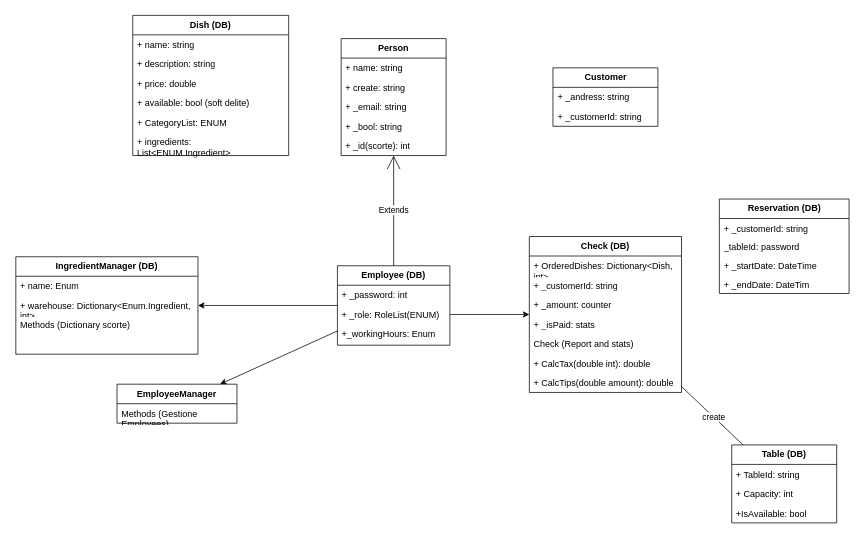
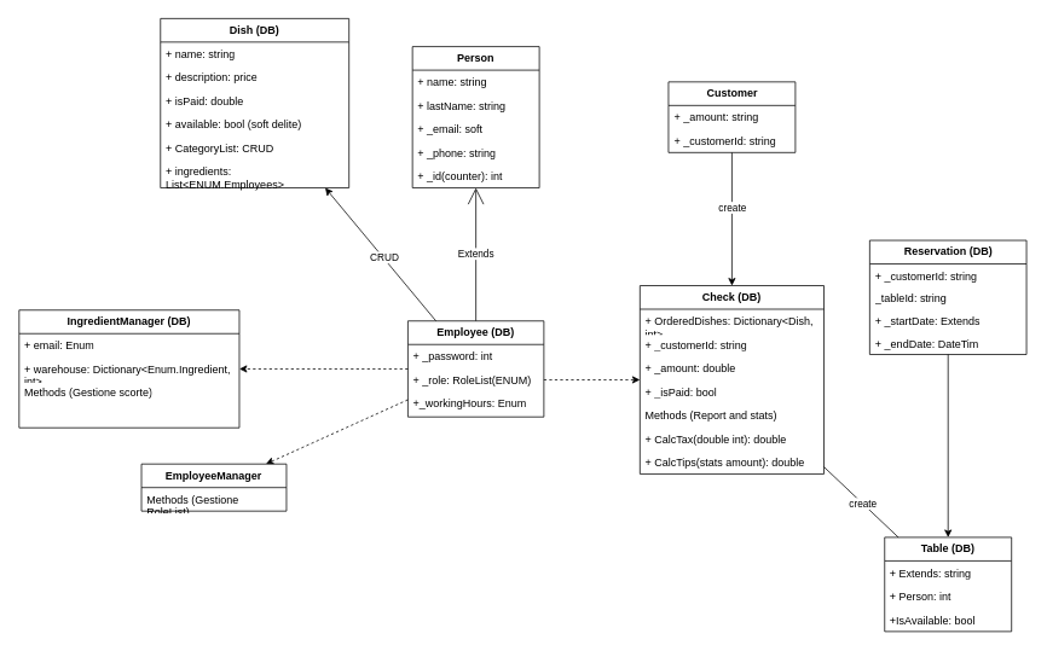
  <mxCell id="0" />
  <mxCell id="1" parent="0" />
  <mxCell id="2" value="&lt;b&gt;Person&lt;/b&gt;" style="swimlane;fontStyle=0;childLayout=stackLayout;horizontal=1;startSize=26;fillColor=none;horizontalStack=0;resizeParent=1;resizeParentMax=0;resizeLast=0;collapsible=1;marginBottom=0;whiteSpace=wrap;html=1;" parent="1" vertex="1"><mxGeometry x="454" y="51" width="140" height="156" as="geometry" /></mxCell>
  <mxCell id="3" value="+ name: string" style="text;strokeColor=none;fillColor=none;align=left;verticalAlign=top;spacingLeft=4;spacingRight=4;overflow=hidden;rotatable=0;points=[[0,0.5],[1,0.5]];portConstraint=eastwest;whiteSpace=wrap;html=1;" parent="2" vertex="1"><mxGeometry y="26" width="140" height="26" as="geometry" /></mxCell>
- <mxCell id="4" value="+ create: string" style="text;strokeColor=none;fillColor=none;align=left;verticalAlign=top;spacingLeft=4;spacingRight=4;overflow=hidden;rotatable=0;points=[[0,0.5],[1,0.5]];portConstraint=eastwest;whiteSpace=wrap;html=1;" parent="2" vertex="1"><mxGeometry y="52" width="140" height="26" as="geometry" /></mxCell>
- <mxCell id="5" value="+ _email: string" style="text;strokeColor=none;fillColor=none;align=left;verticalAlign=top;spacingLeft=4;spacingRight=4;overflow=hidden;rotatable=0;points=[[0,0.5],[1,0.5]];portConstraint=eastwest;whiteSpace=wrap;html=1;" parent="2" vertex="1"><mxGeometry y="78" width="140" height="26" as="geometry" /></mxCell>
- <mxCell id="6" value="+ _bool: string" style="text;strokeColor=none;fillColor=none;align=left;verticalAlign=top;spacingLeft=4;spacingRight=4;overflow=hidden;rotatable=0;points=[[0,0.5],[1,0.5]];portConstraint=eastwest;whiteSpace=wrap;html=1;" parent="2" vertex="1"><mxGeometry y="104" width="140" height="26" as="geometry" /></mxCell>
- <mxCell id="7" value="+ _id(scorte): int" style="text;strokeColor=none;fillColor=none;align=left;verticalAlign=top;spacingLeft=4;spacingRight=4;overflow=hidden;rotatable=0;points=[[0,0.5],[1,0.5]];portConstraint=eastwest;whiteSpace=wrap;html=1;" parent="2" vertex="1"><mxGeometry y="130" width="140" height="26" as="geometry" /></mxCell>
- <mxCell id="10" style="rounded=0;orthogonalLoop=1;jettySize=auto;html=1;" parent="1" source="12" target="53" edge="1"><mxGeometry relative="1" as="geometry" /></mxCell>
- <mxCell id="11" style="edgeStyle=orthogonalEdgeStyle;rounded=0;orthogonalLoop=1;jettySize=auto;html=1;" parent="1" source="12" target="48" edge="1"><mxGeometry relative="1" as="geometry" /></mxCell>
+ <mxCell id="4" value="+ lastName: string" style="text;strokeColor=none;fillColor=none;align=left;verticalAlign=top;spacingLeft=4;spacingRight=4;overflow=hidden;rotatable=0;points=[[0,0.5],[1,0.5]];portConstraint=eastwest;whiteSpace=wrap;html=1;" parent="2" vertex="1"><mxGeometry y="52" width="140" height="26" as="geometry" /></mxCell>
+ <mxCell id="5" value="+ _email: soft" style="text;strokeColor=none;fillColor=none;align=left;verticalAlign=top;spacingLeft=4;spacingRight=4;overflow=hidden;rotatable=0;points=[[0,0.5],[1,0.5]];portConstraint=eastwest;whiteSpace=wrap;html=1;" parent="2" vertex="1"><mxGeometry y="78" width="140" height="26" as="geometry" /></mxCell>
+ <mxCell id="6" value="+ _phone: string" style="text;strokeColor=none;fillColor=none;align=left;verticalAlign=top;spacingLeft=4;spacingRight=4;overflow=hidden;rotatable=0;points=[[0,0.5],[1,0.5]];portConstraint=eastwest;whiteSpace=wrap;html=1;" parent="2" vertex="1"><mxGeometry y="104" width="140" height="26" as="geometry" /></mxCell>
+ <mxCell id="7" value="+ _id(counter): int" style="text;strokeColor=none;fillColor=none;align=left;verticalAlign=top;spacingLeft=4;spacingRight=4;overflow=hidden;rotatable=0;points=[[0,0.5],[1,0.5]];portConstraint=eastwest;whiteSpace=wrap;html=1;" parent="2" vertex="1"><mxGeometry y="130" width="140" height="26" as="geometry" /></mxCell>
+ <mxCell id="8" style="rounded=0;orthogonalLoop=1;jettySize=auto;html=1;" parent="1" source="12" target="41" edge="1"><mxGeometry relative="1" as="geometry" /></mxCell>
+ <mxCell id="9" value="CRUD" style="edgeLabel;html=1;align=center;verticalAlign=middle;resizable=0;points=[];" parent="8" vertex="1" connectable="0"><mxGeometry x="-0.048" y="-1" relative="1" as="geometry"><mxPoint as="offset" /></mxGeometry></mxCell>
+ <mxCell id="10" style="rounded=0;orthogonalLoop=1;jettySize=auto;html=1;dashed=1;" parent="1" source="12" target="53" edge="1"><mxGeometry relative="1" as="geometry" /></mxCell>
+ <mxCell id="11" style="edgeStyle=orthogonalEdgeStyle;rounded=0;orthogonalLoop=1;jettySize=auto;html=1;dashed=1;" parent="1" source="12" target="48" edge="1"><mxGeometry relative="1" as="geometry" /></mxCell>
  <mxCell id="12" value="&lt;b&gt;Employee (DB)&lt;/b&gt;" style="swimlane;fontStyle=0;childLayout=stackLayout;horizontal=1;startSize=26;fillColor=none;horizontalStack=0;resizeParent=1;resizeParentMax=0;resizeLast=0;collapsible=1;marginBottom=0;whiteSpace=wrap;html=1;" parent="1" vertex="1"><mxGeometry x="449" y="354" width="150" height="106" as="geometry" /></mxCell>
  <mxCell id="13" value="+ _password: int" style="text;strokeColor=none;fillColor=none;align=left;verticalAlign=top;spacingLeft=4;spacingRight=4;overflow=hidden;rotatable=0;points=[[0,0.5],[1,0.5]];portConstraint=eastwest;whiteSpace=wrap;html=1;" parent="12" vertex="1"><mxGeometry y="26" width="150" height="26" as="geometry" /></mxCell>
  <mxCell id="14" value="+ _role: RoleList(ENUM)" style="text;strokeColor=none;fillColor=none;align=left;verticalAlign=top;spacingLeft=4;spacingRight=4;overflow=hidden;rotatable=0;points=[[0,0.5],[1,0.5]];portConstraint=eastwest;whiteSpace=wrap;html=1;" parent="12" vertex="1"><mxGeometry y="52" width="150" height="26" as="geometry" /></mxCell>
  <mxCell id="15" value="+_workingHours: Enum" style="text;strokeColor=none;fillColor=none;align=left;verticalAlign=top;spacingLeft=4;spacingRight=4;overflow=hidden;rotatable=0;points=[[0,0.5],[1,0.5]];portConstraint=eastwest;whiteSpace=wrap;html=1;" parent="12" vertex="1"><mxGeometry y="78" width="150" height="28" as="geometry" /></mxCell>
+ <mxCell id="16" style="edgeStyle=orthogonalEdgeStyle;rounded=0;orthogonalLoop=1;jettySize=auto;html=1;" parent="1" source="18" target="33" edge="1"><mxGeometry relative="1" as="geometry" /></mxCell>
+ <mxCell id="17" value="create" style="edgeLabel;html=1;align=center;verticalAlign=middle;resizable=0;points=[];" parent="16" vertex="1" connectable="0"><mxGeometry x="-0.179" relative="1" as="geometry"><mxPoint as="offset" /></mxGeometry></mxCell>
  <mxCell id="18" value="&lt;b&gt;Customer&lt;/b&gt;" style="swimlane;fontStyle=0;childLayout=stackLayout;horizontal=1;startSize=26;fillColor=none;horizontalStack=0;resizeParent=1;resizeParentMax=0;resizeLast=0;collapsible=1;marginBottom=0;whiteSpace=wrap;html=1;" parent="1" vertex="1"><mxGeometry x="736.5" y="90" width="140" height="78" as="geometry" /></mxCell>
- <mxCell id="19" value="+ _andress: string" style="text;strokeColor=none;fillColor=none;align=left;verticalAlign=top;spacingLeft=4;spacingRight=4;overflow=hidden;rotatable=0;points=[[0,0.5],[1,0.5]];portConstraint=eastwest;whiteSpace=wrap;html=1;" parent="18" vertex="1"><mxGeometry y="26" width="140" height="26" as="geometry" /></mxCell>
+ <mxCell id="19" value="+ _amount: string" style="text;strokeColor=none;fillColor=none;align=left;verticalAlign=top;spacingLeft=4;spacingRight=4;overflow=hidden;rotatable=0;points=[[0,0.5],[1,0.5]];portConstraint=eastwest;whiteSpace=wrap;html=1;" parent="18" vertex="1"><mxGeometry y="26" width="140" height="26" as="geometry" /></mxCell>
  <mxCell id="20" value="+ _customerId: string" style="text;strokeColor=none;fillColor=none;align=left;verticalAlign=top;spacingLeft=4;spacingRight=4;overflow=hidden;rotatable=0;points=[[0,0.5],[1,0.5]];portConstraint=eastwest;whiteSpace=wrap;html=1;" vertex="1" parent="18"><mxGeometry y="52" width="140" height="26" as="geometry" /></mxCell>
+ <mxCell id="21" style="edgeStyle=orthogonalEdgeStyle;rounded=0;orthogonalLoop=1;jettySize=auto;html=1;" parent="1" source="22" target="29" edge="1"><mxGeometry relative="1" as="geometry" /></mxCell>
  <mxCell id="22" value="&lt;b&gt;Reservation (DB)&lt;/b&gt;" style="swimlane;fontStyle=0;childLayout=stackLayout;horizontal=1;startSize=26;fillColor=none;horizontalStack=0;resizeParent=1;resizeParentMax=0;resizeLast=0;collapsible=1;marginBottom=0;whiteSpace=wrap;html=1;" parent="1" vertex="1"><mxGeometry x="958.5" y="265" width="173" height="126" as="geometry" /></mxCell>
  <mxCell id="23" value="+ _customerId: string" style="text;strokeColor=none;fillColor=none;align=left;verticalAlign=top;spacingLeft=4;spacingRight=4;overflow=hidden;rotatable=0;points=[[0,0.5],[1,0.5]];portConstraint=eastwest;whiteSpace=wrap;html=1;" parent="22" vertex="1"><mxGeometry y="26" width="173" height="25" as="geometry" /></mxCell>
- <mxCell id="24" value="_tableId: password" style="text;strokeColor=none;fillColor=none;align=left;verticalAlign=top;spacingLeft=4;spacingRight=4;overflow=hidden;rotatable=0;points=[[0,0.5],[1,0.5]];portConstraint=eastwest;whiteSpace=wrap;html=1;" parent="22" vertex="1"><mxGeometry y="51" width="173" height="25" as="geometry" /></mxCell>
- <mxCell id="25" value="+ _startDate: DateTime" style="text;strokeColor=none;fillColor=none;align=left;verticalAlign=top;spacingLeft=4;spacingRight=4;overflow=hidden;rotatable=0;points=[[0,0.5],[1,0.5]];portConstraint=eastwest;whiteSpace=wrap;html=1;" parent="22" vertex="1"><mxGeometry y="76" width="173" height="25" as="geometry" /></mxCell>
+ <mxCell id="24" value="_tableId: string" style="text;strokeColor=none;fillColor=none;align=left;verticalAlign=top;spacingLeft=4;spacingRight=4;overflow=hidden;rotatable=0;points=[[0,0.5],[1,0.5]];portConstraint=eastwest;whiteSpace=wrap;html=1;" parent="22" vertex="1"><mxGeometry y="51" width="173" height="25" as="geometry" /></mxCell>
+ <mxCell id="25" value="+ _startDate: Extends" style="text;strokeColor=none;fillColor=none;align=left;verticalAlign=top;spacingLeft=4;spacingRight=4;overflow=hidden;rotatable=0;points=[[0,0.5],[1,0.5]];portConstraint=eastwest;whiteSpace=wrap;html=1;" parent="22" vertex="1"><mxGeometry y="76" width="173" height="25" as="geometry" /></mxCell>
  <mxCell id="26" value="+ _endDate: DateTim" style="text;strokeColor=none;fillColor=none;align=left;verticalAlign=top;spacingLeft=4;spacingRight=4;overflow=hidden;rotatable=0;points=[[0,0.5],[1,0.5]];portConstraint=eastwest;whiteSpace=wrap;html=1;" parent="22" vertex="1"><mxGeometry y="101" width="173" height="25" as="geometry" /></mxCell>
  <mxCell id="27" style="rounded=0;orthogonalLoop=1;jettySize=auto;html=1;endArrow=none;" parent="1" source="29" target="33" edge="1"><mxGeometry relative="1" as="geometry" /></mxCell>
  <mxCell id="28" value="create" style="edgeLabel;html=1;align=center;verticalAlign=middle;resizable=0;points=[];" parent="27" vertex="1" connectable="0"><mxGeometry x="-0.05" relative="1" as="geometry"><mxPoint as="offset" /></mxGeometry></mxCell>
  <mxCell id="29" value="&lt;b&gt;Table (DB)&lt;/b&gt;" style="swimlane;fontStyle=0;childLayout=stackLayout;horizontal=1;startSize=26;fillColor=none;horizontalStack=0;resizeParent=1;resizeParentMax=0;resizeLast=0;collapsible=1;marginBottom=0;whiteSpace=wrap;html=1;" parent="1" vertex="1"><mxGeometry x="975" y="593" width="140" height="104" as="geometry" /></mxCell>
- <mxCell id="30" value="+ TableId: string" style="text;strokeColor=none;fillColor=none;align=left;verticalAlign=top;spacingLeft=4;spacingRight=4;overflow=hidden;rotatable=0;points=[[0,0.5],[1,0.5]];portConstraint=eastwest;whiteSpace=wrap;html=1;" parent="29" vertex="1"><mxGeometry y="26" width="140" height="26" as="geometry" /></mxCell>
- <mxCell id="31" value="+ Capacity: int" style="text;strokeColor=none;fillColor=none;align=left;verticalAlign=top;spacingLeft=4;spacingRight=4;overflow=hidden;rotatable=0;points=[[0,0.5],[1,0.5]];portConstraint=eastwest;whiteSpace=wrap;html=1;" parent="29" vertex="1"><mxGeometry y="52" width="140" height="26" as="geometry" /></mxCell>
+ <mxCell id="30" value="+ Extends: string" style="text;strokeColor=none;fillColor=none;align=left;verticalAlign=top;spacingLeft=4;spacingRight=4;overflow=hidden;rotatable=0;points=[[0,0.5],[1,0.5]];portConstraint=eastwest;whiteSpace=wrap;html=1;" parent="29" vertex="1"><mxGeometry y="26" width="140" height="26" as="geometry" /></mxCell>
+ <mxCell id="31" value="+ Person: int" style="text;strokeColor=none;fillColor=none;align=left;verticalAlign=top;spacingLeft=4;spacingRight=4;overflow=hidden;rotatable=0;points=[[0,0.5],[1,0.5]];portConstraint=eastwest;whiteSpace=wrap;html=1;" parent="29" vertex="1"><mxGeometry y="52" width="140" height="26" as="geometry" /></mxCell>
  <mxCell id="32" value="+IsAvailable: bool" style="text;strokeColor=none;fillColor=none;align=left;verticalAlign=top;spacingLeft=4;spacingRight=4;overflow=hidden;rotatable=0;points=[[0,0.5],[1,0.5]];portConstraint=eastwest;whiteSpace=wrap;html=1;" vertex="1" parent="29"><mxGeometry y="78" width="140" height="26" as="geometry" /></mxCell>
  <mxCell id="33" value="&lt;b&gt;Check (DB)&lt;/b&gt;" style="swimlane;fontStyle=0;childLayout=stackLayout;horizontal=1;startSize=26;fillColor=none;horizontalStack=0;resizeParent=1;resizeParentMax=0;resizeLast=0;collapsible=1;marginBottom=0;whiteSpace=wrap;html=1;" parent="1" vertex="1"><mxGeometry x="705" y="315" width="203" height="208" as="geometry" /></mxCell>
  <mxCell id="34" value="+ OrderedDishes: Dictionary&amp;lt;Dish, int&amp;gt;" style="text;strokeColor=none;fillColor=none;align=left;verticalAlign=top;spacingLeft=4;spacingRight=4;overflow=hidden;rotatable=0;points=[[0,0.5],[1,0.5]];portConstraint=eastwest;whiteSpace=wrap;html=1;" parent="33" vertex="1"><mxGeometry y="26" width="203" height="26" as="geometry" /></mxCell>
  <mxCell id="35" value="+ _customerId: string" style="text;strokeColor=none;fillColor=none;align=left;verticalAlign=top;spacingLeft=4;spacingRight=4;overflow=hidden;rotatable=0;points=[[0,0.5],[1,0.5]];portConstraint=eastwest;whiteSpace=wrap;html=1;" vertex="1" parent="33"><mxGeometry y="52" width="203" height="26" as="geometry" /></mxCell>
- <mxCell id="36" value="+ _amount: counter" style="text;strokeColor=none;fillColor=none;align=left;verticalAlign=top;spacingLeft=4;spacingRight=4;overflow=hidden;rotatable=0;points=[[0,0.5],[1,0.5]];portConstraint=eastwest;whiteSpace=wrap;html=1;" vertex="1" parent="33"><mxGeometry y="78" width="203" height="26" as="geometry" /></mxCell>
- <mxCell id="37" value="+ _isPaid: stats" style="text;strokeColor=none;fillColor=none;align=left;verticalAlign=top;spacingLeft=4;spacingRight=4;overflow=hidden;rotatable=0;points=[[0,0.5],[1,0.5]];portConstraint=eastwest;whiteSpace=wrap;html=1;" vertex="1" parent="33"><mxGeometry y="104" width="203" height="26" as="geometry" /></mxCell>
- <mxCell id="38" value="Check (Report and stats)" style="text;strokeColor=none;fillColor=none;align=left;verticalAlign=top;spacingLeft=4;spacingRight=4;overflow=hidden;rotatable=0;points=[[0,0.5],[1,0.5]];portConstraint=eastwest;whiteSpace=wrap;html=1;" parent="33" vertex="1"><mxGeometry y="130" width="203" height="26" as="geometry" /></mxCell>
+ <mxCell id="36" value="+ _amount: double" style="text;strokeColor=none;fillColor=none;align=left;verticalAlign=top;spacingLeft=4;spacingRight=4;overflow=hidden;rotatable=0;points=[[0,0.5],[1,0.5]];portConstraint=eastwest;whiteSpace=wrap;html=1;" vertex="1" parent="33"><mxGeometry y="78" width="203" height="26" as="geometry" /></mxCell>
+ <mxCell id="37" value="+ _isPaid: bool" style="text;strokeColor=none;fillColor=none;align=left;verticalAlign=top;spacingLeft=4;spacingRight=4;overflow=hidden;rotatable=0;points=[[0,0.5],[1,0.5]];portConstraint=eastwest;whiteSpace=wrap;html=1;" vertex="1" parent="33"><mxGeometry y="104" width="203" height="26" as="geometry" /></mxCell>
+ <mxCell id="38" value="Methods (Report and stats)" style="text;strokeColor=none;fillColor=none;align=left;verticalAlign=top;spacingLeft=4;spacingRight=4;overflow=hidden;rotatable=0;points=[[0,0.5],[1,0.5]];portConstraint=eastwest;whiteSpace=wrap;html=1;" parent="33" vertex="1"><mxGeometry y="130" width="203" height="26" as="geometry" /></mxCell>
  <mxCell id="39" value="+ CalcTax(double int): double" style="text;strokeColor=none;fillColor=none;align=left;verticalAlign=top;spacingLeft=4;spacingRight=4;overflow=hidden;rotatable=0;points=[[0,0.5],[1,0.5]];portConstraint=eastwest;whiteSpace=wrap;html=1;" parent="33" vertex="1"><mxGeometry y="156" width="203" height="26" as="geometry" /></mxCell>
- <mxCell id="40" value="+ CalcTips(double amount): double" style="text;strokeColor=none;fillColor=none;align=left;verticalAlign=top;spacingLeft=4;spacingRight=4;overflow=hidden;rotatable=0;points=[[0,0.5],[1,0.5]];portConstraint=eastwest;whiteSpace=wrap;html=1;" vertex="1" parent="33"><mxGeometry y="182" width="203" height="26" as="geometry" /></mxCell>
+ <mxCell id="40" value="+ CalcTips(stats amount): double" style="text;strokeColor=none;fillColor=none;align=left;verticalAlign=top;spacingLeft=4;spacingRight=4;overflow=hidden;rotatable=0;points=[[0,0.5],[1,0.5]];portConstraint=eastwest;whiteSpace=wrap;html=1;" vertex="1" parent="33"><mxGeometry y="182" width="203" height="26" as="geometry" /></mxCell>
  <mxCell id="41" value="&lt;b&gt;Dish (DB)&lt;/b&gt;" style="swimlane;fontStyle=0;childLayout=stackLayout;horizontal=1;startSize=26;fillColor=none;horizontalStack=0;resizeParent=1;resizeParentMax=0;resizeLast=0;collapsible=1;marginBottom=0;whiteSpace=wrap;html=1;" parent="1" vertex="1"><mxGeometry x="176" y="20" width="208" height="187" as="geometry" /></mxCell>
  <mxCell id="42" value="+ name: string" style="text;strokeColor=none;fillColor=none;align=left;verticalAlign=top;spacingLeft=4;spacingRight=4;overflow=hidden;rotatable=0;points=[[0,0.5],[1,0.5]];portConstraint=eastwest;whiteSpace=wrap;html=1;" parent="41" vertex="1"><mxGeometry y="26" width="208" height="26" as="geometry" /></mxCell>
- <mxCell id="43" value="+ description: string" style="text;strokeColor=none;fillColor=none;align=left;verticalAlign=top;spacingLeft=4;spacingRight=4;overflow=hidden;rotatable=0;points=[[0,0.5],[1,0.5]];portConstraint=eastwest;whiteSpace=wrap;html=1;" parent="41" vertex="1"><mxGeometry y="52" width="208" height="26" as="geometry" /></mxCell>
- <mxCell id="44" value="+ price: double" style="text;strokeColor=none;fillColor=none;align=left;verticalAlign=top;spacingLeft=4;spacingRight=4;overflow=hidden;rotatable=0;points=[[0,0.5],[1,0.5]];portConstraint=eastwest;whiteSpace=wrap;html=1;" parent="41" vertex="1"><mxGeometry y="78" width="208" height="26" as="geometry" /></mxCell>
+ <mxCell id="43" value="+ description: price" style="text;strokeColor=none;fillColor=none;align=left;verticalAlign=top;spacingLeft=4;spacingRight=4;overflow=hidden;rotatable=0;points=[[0,0.5],[1,0.5]];portConstraint=eastwest;whiteSpace=wrap;html=1;" parent="41" vertex="1"><mxGeometry y="52" width="208" height="26" as="geometry" /></mxCell>
+ <mxCell id="44" value="+ isPaid: double" style="text;strokeColor=none;fillColor=none;align=left;verticalAlign=top;spacingLeft=4;spacingRight=4;overflow=hidden;rotatable=0;points=[[0,0.5],[1,0.5]];portConstraint=eastwest;whiteSpace=wrap;html=1;" parent="41" vertex="1"><mxGeometry y="78" width="208" height="26" as="geometry" /></mxCell>
  <mxCell id="45" value="+ available: bool (soft delite)" style="text;strokeColor=none;fillColor=none;align=left;verticalAlign=top;spacingLeft=4;spacingRight=4;overflow=hidden;rotatable=0;points=[[0,0.5],[1,0.5]];portConstraint=eastwest;whiteSpace=wrap;html=1;" parent="41" vertex="1"><mxGeometry y="104" width="208" height="26" as="geometry" /></mxCell>
- <mxCell id="46" value="+ CategoryList: ENUM" style="text;strokeColor=none;fillColor=none;align=left;verticalAlign=top;spacingLeft=4;spacingRight=4;overflow=hidden;rotatable=0;points=[[0,0.5],[1,0.5]];portConstraint=eastwest;whiteSpace=wrap;html=1;" parent="41" vertex="1"><mxGeometry y="130" width="208" height="26" as="geometry" /></mxCell>
- <mxCell id="47" value="+ ingredients: List&amp;lt;ENUM.Ingredient&amp;gt;" style="text;strokeColor=none;fillColor=none;align=left;verticalAlign=top;spacingLeft=4;spacingRight=4;overflow=hidden;rotatable=0;points=[[0,0.5],[1,0.5]];portConstraint=eastwest;whiteSpace=wrap;html=1;" parent="41" vertex="1"><mxGeometry y="156" width="208" height="31" as="geometry" /></mxCell>
+ <mxCell id="46" value="+ CategoryList: CRUD" style="text;strokeColor=none;fillColor=none;align=left;verticalAlign=top;spacingLeft=4;spacingRight=4;overflow=hidden;rotatable=0;points=[[0,0.5],[1,0.5]];portConstraint=eastwest;whiteSpace=wrap;html=1;" parent="41" vertex="1"><mxGeometry y="130" width="208" height="26" as="geometry" /></mxCell>
+ <mxCell id="47" value="+ ingredients: List&amp;lt;ENUM.Employees&amp;gt;" style="text;strokeColor=none;fillColor=none;align=left;verticalAlign=top;spacingLeft=4;spacingRight=4;overflow=hidden;rotatable=0;points=[[0,0.5],[1,0.5]];portConstraint=eastwest;whiteSpace=wrap;html=1;" parent="41" vertex="1"><mxGeometry y="156" width="208" height="31" as="geometry" /></mxCell>
  <mxCell id="48" value="&lt;b&gt;IngredientManager (DB)&lt;br&gt;&lt;/b&gt;" style="swimlane;fontStyle=0;childLayout=stackLayout;horizontal=1;startSize=26;fillColor=none;horizontalStack=0;resizeParent=1;resizeParentMax=0;resizeLast=0;collapsible=1;marginBottom=0;whiteSpace=wrap;html=1;" parent="1" vertex="1"><mxGeometry x="20" y="342" width="243" height="130" as="geometry" /></mxCell>
- <mxCell id="49" value="+ name: Enum" style="text;strokeColor=none;fillColor=none;align=left;verticalAlign=top;spacingLeft=4;spacingRight=4;overflow=hidden;rotatable=0;points=[[0,0.5],[1,0.5]];portConstraint=eastwest;whiteSpace=wrap;html=1;" parent="48" vertex="1"><mxGeometry y="26" width="243" height="26" as="geometry" /></mxCell>
+ <mxCell id="49" value="+ email: Enum" style="text;strokeColor=none;fillColor=none;align=left;verticalAlign=top;spacingLeft=4;spacingRight=4;overflow=hidden;rotatable=0;points=[[0,0.5],[1,0.5]];portConstraint=eastwest;whiteSpace=wrap;html=1;" parent="48" vertex="1"><mxGeometry y="26" width="243" height="26" as="geometry" /></mxCell>
  <mxCell id="50" value="+ warehouse: Dictionary&amp;lt;Enum.Ingredient, int&amp;gt;" style="text;strokeColor=none;fillColor=none;align=left;verticalAlign=top;spacingLeft=4;spacingRight=4;overflow=hidden;rotatable=0;points=[[0,0.5],[1,0.5]];portConstraint=eastwest;whiteSpace=wrap;html=1;" parent="48" vertex="1"><mxGeometry y="52" width="243" height="26" as="geometry" /></mxCell>
- <mxCell id="51" value="Methods (Dictionary scorte)" style="text;strokeColor=none;fillColor=none;align=left;verticalAlign=top;spacingLeft=4;spacingRight=4;overflow=hidden;rotatable=0;points=[[0,0.5],[1,0.5]];portConstraint=eastwest;whiteSpace=wrap;html=1;" parent="48" vertex="1"><mxGeometry y="78" width="243" height="26" as="geometry" /></mxCell>
+ <mxCell id="51" value="Methods (Gestione scorte)" style="text;strokeColor=none;fillColor=none;align=left;verticalAlign=top;spacingLeft=4;spacingRight=4;overflow=hidden;rotatable=0;points=[[0,0.5],[1,0.5]];portConstraint=eastwest;whiteSpace=wrap;html=1;" parent="48" vertex="1"><mxGeometry y="78" width="243" height="26" as="geometry" /></mxCell>
  <mxCell id="52" style="text;strokeColor=none;fillColor=none;align=left;verticalAlign=top;spacingLeft=4;spacingRight=4;overflow=hidden;rotatable=0;points=[[0,0.5],[1,0.5]];portConstraint=eastwest;whiteSpace=wrap;html=1;" parent="48" vertex="1"><mxGeometry y="104" width="243" height="26" as="geometry" /></mxCell>
  <mxCell id="53" value="EmployeeManager" style="swimlane;fontStyle=1;align=center;verticalAlign=top;childLayout=stackLayout;horizontal=1;startSize=26;horizontalStack=0;resizeParent=1;resizeParentMax=0;resizeLast=0;collapsible=1;marginBottom=0;whiteSpace=wrap;html=1;" parent="1" vertex="1"><mxGeometry x="155" y="512" width="160" height="52" as="geometry" /></mxCell>
- <mxCell id="54" value="Methods (Gestione Employees)" style="text;strokeColor=none;fillColor=none;align=left;verticalAlign=top;spacingLeft=4;spacingRight=4;overflow=hidden;rotatable=0;points=[[0,0.5],[1,0.5]];portConstraint=eastwest;whiteSpace=wrap;html=1;" parent="53" vertex="1"><mxGeometry y="26" width="160" height="26" as="geometry" /></mxCell>
+ <mxCell id="54" value="Methods (Gestione RoleList)" style="text;strokeColor=none;fillColor=none;align=left;verticalAlign=top;spacingLeft=4;spacingRight=4;overflow=hidden;rotatable=0;points=[[0,0.5],[1,0.5]];portConstraint=eastwest;whiteSpace=wrap;html=1;" parent="53" vertex="1"><mxGeometry y="26" width="160" height="26" as="geometry" /></mxCell>
  <mxCell id="55" value="Extends" style="endArrow=open;endSize=16;endFill=0;html=1;rounded=0;exitX=0.5;exitY=0;exitDx=0;exitDy=0;" parent="1" source="12" target="2" edge="1"><mxGeometry width="160" relative="1" as="geometry"><mxPoint x="283" y="100" as="sourcePoint" /><mxPoint x="443" y="100" as="targetPoint" /></mxGeometry></mxCell>
- <mxCell id="56" style="edgeStyle=orthogonalEdgeStyle;rounded=0;orthogonalLoop=1;jettySize=auto;html=1;" parent="1" source="14" target="33" edge="1"><mxGeometry relative="1" as="geometry" /></mxCell>
+ <mxCell id="56" style="edgeStyle=orthogonalEdgeStyle;rounded=0;orthogonalLoop=1;jettySize=auto;html=1;dashed=1;" parent="1" source="14" target="33" edge="1"><mxGeometry relative="1" as="geometry" /></mxCell>
